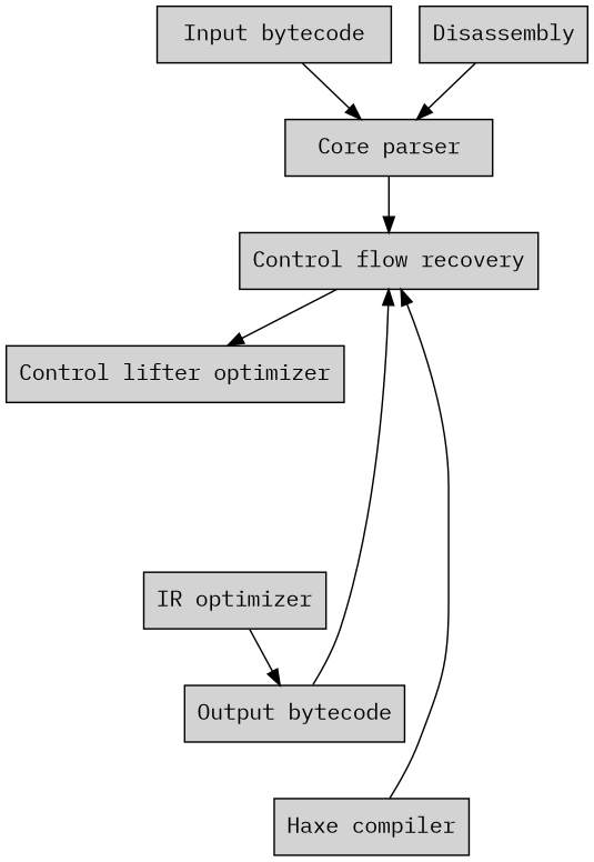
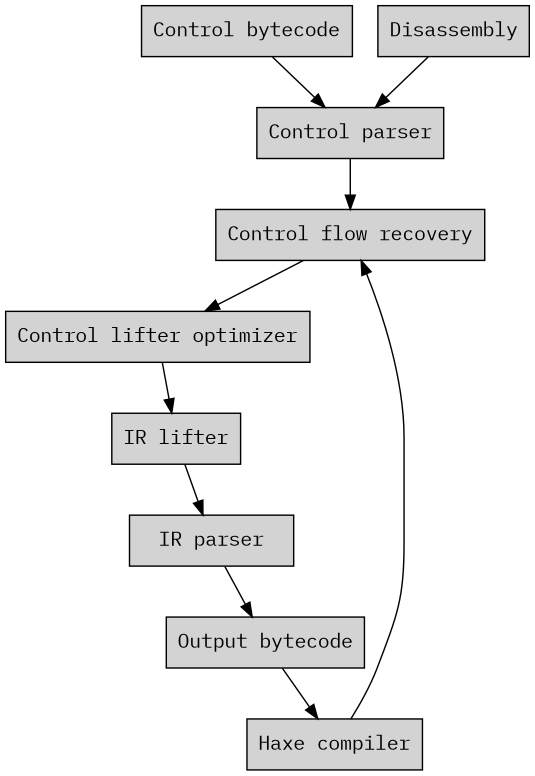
  digraph {
    fontname="IBM Plex Mono"
    node [fontname="IBM Plex Mono" shape=box style=filled]
    edge [fontname="IBM Plex Mono"]
-   "Input bytecode"
-   "Core parser"
+   "Input bytecode" [label="Control bytecode"]
+   "Core parser" [label="Control parser"]
    "Control flow recovery"
    Disassembly
    n5 [label="Control lifter optimizer"]
-   "IR optimizer"
+   "IR lifter"
+   "IR optimizer" [label="IR parser"]
    n8 [label="Output bytecode"]
    "Haxe compiler"
    "Input bytecode" -> "Core parser"
    "Core parser" -> "Control flow recovery"
    "Control flow recovery" -> n5
    Disassembly -> "Core parser"
+   n5 -> "IR lifter"
+   "IR lifter" -> "IR optimizer"
    "IR optimizer" -> n8
-   n8 -> "Control flow recovery"
+   n8 -> "Haxe compiler"
    "Haxe compiler" -> "Control flow recovery"
  }
